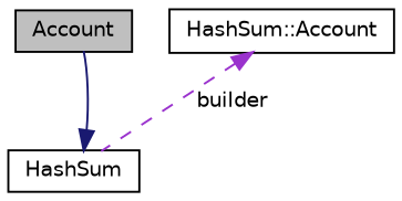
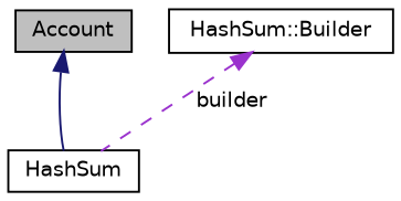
  digraph {
    node [color=black fillcolor=white fontname=Helvetica fontsize=10 shape=record style=filled]
    edge [dir=back fontname=Helvetica fontsize=10 labelfontname=Helvetica labelfontsize=10]
    n1 [fillcolor=grey75 fontcolor=black height=0.2 label=Account width=0.4]
    n2 [height=0.2 label=HashSum width=0.4]
-   n3 [height=0.2 label="HashSum::Account" width=0.4]
-   n2 -> n1 [color=midnightblue style=solid]
+   n3 [height=0.2 label="HashSum::Builder" width=0.4]
+   n1 -> n2 [color=midnightblue style=solid]
    n3 -> n2 [color=darkorchid3 label=" builder" style=dashed]
  }
